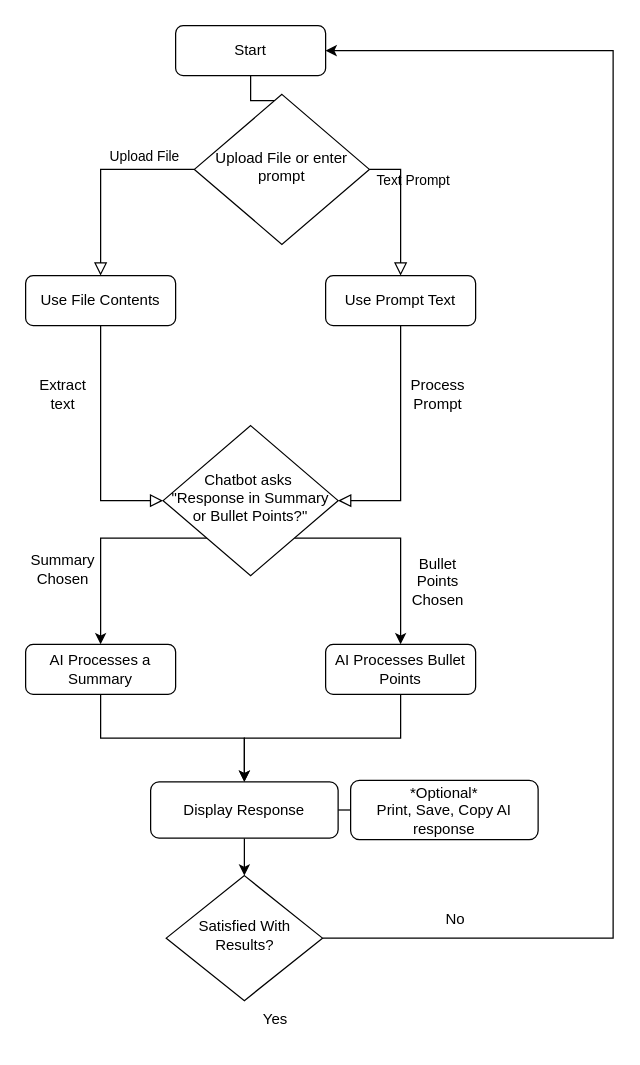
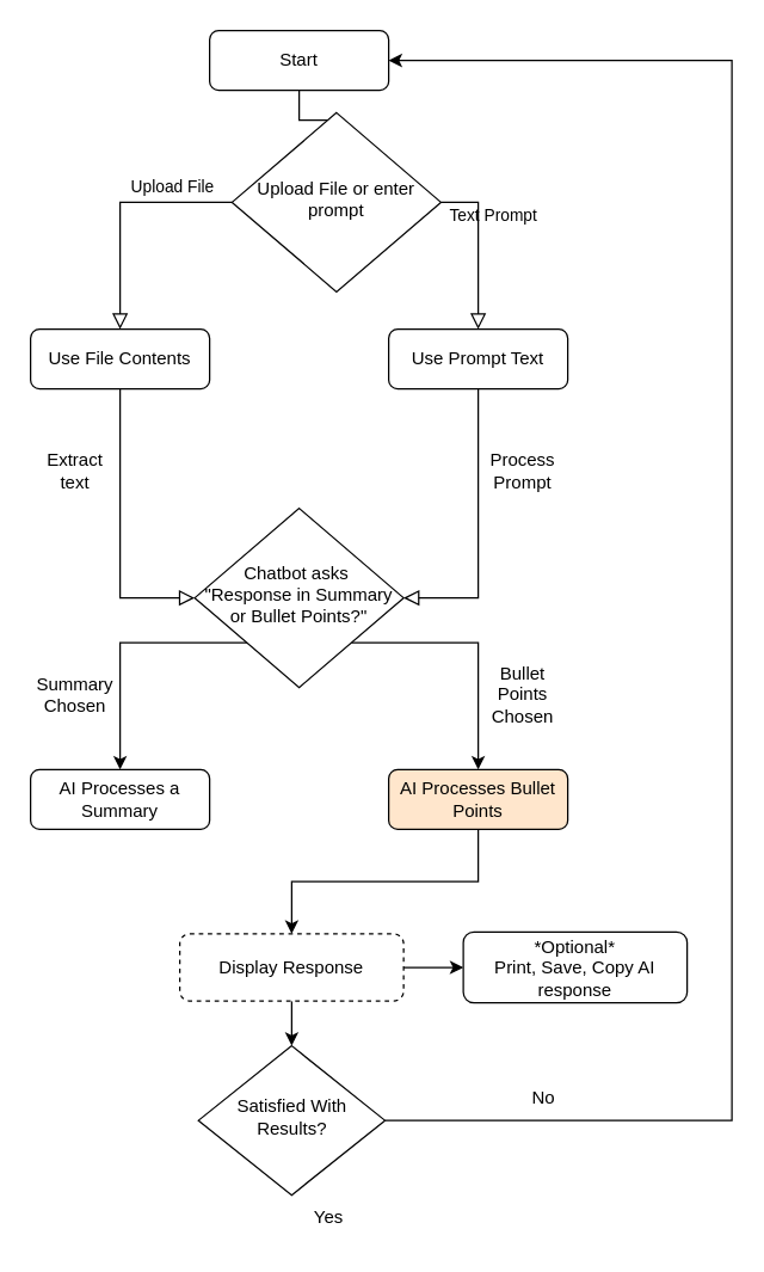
  <mxCell id="0" />
  <mxCell id="1" parent="0" />
  <mxCell id="2" value="" style="rounded=0;html=1;jettySize=auto;orthogonalLoop=1;fontSize=11;endArrow=block;endFill=0;endSize=8;strokeWidth=1;shadow=0;labelBackgroundColor=none;edgeStyle=orthogonalEdgeStyle;" parent="1" source="3" target="6" edge="1"><mxGeometry relative="1" as="geometry" /></mxCell>
  <mxCell id="3" value="Start" style="rounded=1;whiteSpace=wrap;html=1;fontSize=12;glass=0;strokeWidth=1;shadow=0;" parent="1" vertex="1"><mxGeometry x="140" y="20" width="120" height="40" as="geometry" /></mxCell>
  <mxCell id="4" value="Upload File" style="rounded=0;html=1;jettySize=auto;orthogonalLoop=1;fontSize=11;endArrow=block;endFill=0;endSize=8;strokeWidth=1;shadow=0;labelBackgroundColor=none;edgeStyle=orthogonalEdgeStyle;exitX=0;exitY=0.5;exitDx=0;exitDy=0;entryX=0.5;entryY=0;entryDx=0;entryDy=0;" parent="1" source="6" target="8" edge="1"><mxGeometry x="-0.5" y="-10" relative="1" as="geometry"><mxPoint as="offset" /><mxPoint x="120" y="370" as="targetPoint" /></mxGeometry></mxCell>
  <mxCell id="5" value="Text Prompt" style="edgeStyle=orthogonalEdgeStyle;rounded=0;html=1;jettySize=auto;orthogonalLoop=1;fontSize=11;endArrow=block;endFill=0;endSize=8;strokeWidth=1;shadow=0;labelBackgroundColor=none;entryX=0.5;entryY=0;entryDx=0;entryDy=0;exitX=1;exitY=0.5;exitDx=0;exitDy=0;" parent="1" source="6" target="7" edge="1"><mxGeometry x="-0.385" y="10" relative="1" as="geometry"><mxPoint as="offset" /><mxPoint x="250.004" y="159.971" as="sourcePoint" /><mxPoint x="370.004" y="170" as="targetPoint" /></mxGeometry></mxCell>
  <mxCell id="6" value="Upload File or enter prompt" style="rhombus;whiteSpace=wrap;html=1;shadow=0;fontFamily=Helvetica;fontSize=12;align=center;strokeWidth=1;spacing=6;spacingTop=-4;" parent="1" vertex="1"><mxGeometry x="155" y="75" width="140" height="120" as="geometry" /></mxCell>
  <mxCell id="7" value="Use Prompt Text" style="rounded=1;whiteSpace=wrap;html=1;fontSize=12;glass=0;strokeWidth=1;shadow=0;" parent="1" vertex="1"><mxGeometry x="260" y="220" width="120" height="40" as="geometry" /></mxCell>
  <mxCell id="8" value="Use File Contents" style="rounded=1;whiteSpace=wrap;html=1;fontSize=12;glass=0;strokeWidth=1;shadow=0;" vertex="1" parent="1"><mxGeometry x="20" y="220" width="120" height="40" as="geometry" /></mxCell>
  <mxCell id="9" value="" style="rounded=0;html=1;jettySize=auto;orthogonalLoop=1;fontSize=11;endArrow=block;endFill=0;endSize=8;strokeWidth=1;shadow=0;labelBackgroundColor=none;edgeStyle=orthogonalEdgeStyle;exitX=0.5;exitY=1;exitDx=0;exitDy=0;entryX=0;entryY=0.5;entryDx=0;entryDy=0;" edge="1" parent="1" source="8" target="13"><mxGeometry x="-0.5" y="-10" relative="1" as="geometry"><mxPoint as="offset" /><mxPoint x="120" y="310" as="sourcePoint" /><mxPoint x="80" y="410" as="targetPoint" /><Array as="points"><mxPoint x="80" y="400" /></Array></mxGeometry></mxCell>
  <mxCell id="10" value="Extract text" style="text;html=1;whiteSpace=wrap;strokeColor=none;fillColor=none;align=center;verticalAlign=middle;rounded=0;" vertex="1" parent="1"><mxGeometry x="20" y="300" width="60" height="30" as="geometry" /></mxCell>
  <mxCell id="11" style="edgeStyle=orthogonalEdgeStyle;rounded=0;orthogonalLoop=1;jettySize=auto;html=1;exitX=0;exitY=1;exitDx=0;exitDy=0;entryX=0.5;entryY=0;entryDx=0;entryDy=0;" edge="1" parent="1" source="13" target="17"><mxGeometry relative="1" as="geometry"><mxPoint x="80" y="560" as="targetPoint" /><Array as="points"><mxPoint x="80" y="430" /></Array></mxGeometry></mxCell>
  <mxCell id="12" style="edgeStyle=orthogonalEdgeStyle;rounded=0;orthogonalLoop=1;jettySize=auto;html=1;exitX=1;exitY=1;exitDx=0;exitDy=0;entryX=0.5;entryY=0;entryDx=0;entryDy=0;" edge="1" parent="1" source="13" target="19"><mxGeometry relative="1" as="geometry"><mxPoint x="300" y="560" as="targetPoint" /><Array as="points"><mxPoint x="320" y="430" /></Array></mxGeometry></mxCell>
  <mxCell id="13" value="Chatbot asks&amp;nbsp;&lt;div&gt;&quot;Response in Summary or Bullet Points?&quot;&lt;/div&gt;" style="rhombus;whiteSpace=wrap;html=1;shadow=0;fontFamily=Helvetica;fontSize=12;align=center;strokeWidth=1;spacing=6;spacingTop=-4;" vertex="1" parent="1"><mxGeometry x="130" y="340" width="140" height="120" as="geometry" /></mxCell>
  <mxCell id="14" value="" style="rounded=0;html=1;jettySize=auto;orthogonalLoop=1;fontSize=11;endArrow=block;endFill=0;endSize=8;strokeWidth=1;shadow=0;labelBackgroundColor=none;edgeStyle=orthogonalEdgeStyle;exitX=0.5;exitY=1;exitDx=0;exitDy=0;entryX=1;entryY=0.5;entryDx=0;entryDy=0;" edge="1" parent="1" source="7" target="13"><mxGeometry x="-0.5" y="-10" relative="1" as="geometry"><mxPoint as="offset" /><mxPoint x="320" y="270" as="sourcePoint" /><mxPoint x="370" y="410" as="targetPoint" /><Array as="points"><mxPoint x="320" y="400" /></Array></mxGeometry></mxCell>
  <mxCell id="15" value="Process Prompt" style="text;html=1;whiteSpace=wrap;strokeColor=none;fillColor=none;align=center;verticalAlign=middle;rounded=0;" vertex="1" parent="1"><mxGeometry x="320" y="300" width="60" height="30" as="geometry" /></mxCell>
- <mxCell id="16" value="" style="edgeStyle=orthogonalEdgeStyle;rounded=0;orthogonalLoop=1;jettySize=auto;html=1;" edge="1" parent="1" source="17" target="24"><mxGeometry relative="1" as="geometry" /></mxCell>
  <mxCell id="17" value="AI Processes a Summary" style="rounded=1;whiteSpace=wrap;html=1;fontSize=12;glass=0;strokeWidth=1;shadow=0;" vertex="1" parent="1"><mxGeometry x="20" y="515" width="120" height="40" as="geometry" /></mxCell>
  <mxCell id="18" style="edgeStyle=orthogonalEdgeStyle;rounded=0;orthogonalLoop=1;jettySize=auto;html=1;exitX=0.5;exitY=1;exitDx=0;exitDy=0;entryX=0.5;entryY=0;entryDx=0;entryDy=0;" edge="1" parent="1" source="19" target="24"><mxGeometry relative="1" as="geometry" /></mxCell>
- <mxCell id="19" value="AI Processes Bullet Points" style="rounded=1;whiteSpace=wrap;html=1;fontSize=12;glass=0;strokeWidth=1;shadow=0;" vertex="1" parent="1"><mxGeometry x="260" y="515" width="120" height="40" as="geometry" /></mxCell>
- <mxCell id="20" value="Summary Chosen" style="text;html=1;whiteSpace=wrap;strokeColor=none;fillColor=none;align=center;verticalAlign=middle;rounded=0;" vertex="1" parent="1"><mxGeometry x="20" y="440" width="60" height="30" as="geometry" /></mxCell>
+ <mxCell id="19" value="AI Processes Bullet Points" style="rounded=1;whiteSpace=wrap;html=1;fontSize=12;glass=0;strokeWidth=1;shadow=0;fillColor=#ffe6cc;" vertex="1" parent="1"><mxGeometry x="260" y="515" width="120" height="40" as="geometry" /></mxCell>
+ <mxCell id="20" value="Summary Chosen" style="text;html=1;whiteSpace=wrap;strokeColor=none;fillColor=none;align=center;verticalAlign=middle;rounded=0;" vertex="1" parent="1"><mxGeometry x="20" y="450" width="60" height="30" as="geometry" /></mxCell>
  <mxCell id="21" value="Bullet Points Chosen" style="text;html=1;whiteSpace=wrap;strokeColor=none;fillColor=none;align=center;verticalAlign=middle;rounded=0;" vertex="1" parent="1"><mxGeometry x="320" y="450" width="60" height="30" as="geometry" /></mxCell>
  <mxCell id="22" value="" style="edgeStyle=orthogonalEdgeStyle;rounded=0;orthogonalLoop=1;jettySize=auto;html=1;" edge="1" parent="1" source="24" target="25"><mxGeometry relative="1" as="geometry" /></mxCell>
  <mxCell id="23" value="" style="edgeStyle=orthogonalEdgeStyle;rounded=0;orthogonalLoop=1;jettySize=auto;html=1;" edge="1" parent="1" source="24" target="27"><mxGeometry relative="1" as="geometry" /></mxCell>
- <mxCell id="24" value="Display Response" style="whiteSpace=wrap;html=1;rounded=1;glass=0;strokeWidth=1;shadow=0;" vertex="1" parent="1"><mxGeometry x="120" y="625" width="150" height="45" as="geometry" /></mxCell>
- <mxCell id="25" value="*Optional*&lt;div&gt;Print, Save, Copy AI response&lt;/div&gt;" style="whiteSpace=wrap;html=1;rounded=1;glass=0;strokeWidth=1;shadow=0;" vertex="1" parent="1"><mxGeometry x="280" y="623.75" width="150" height="47.5" as="geometry" /></mxCell>
+ <mxCell id="24" value="Display Response" style="whiteSpace=wrap;html=1;rounded=1;glass=0;strokeWidth=1;shadow=0;dashed=1;" vertex="1" parent="1"><mxGeometry x="120" y="625" width="150" height="45" as="geometry" /></mxCell>
+ <mxCell id="25" value="*Optional*&lt;div&gt;Print, Save, Copy AI response&lt;/div&gt;" style="whiteSpace=wrap;html=1;rounded=1;glass=0;strokeWidth=1;shadow=0;" vertex="1" parent="1"><mxGeometry x="310" y="623.75" width="150" height="47.5" as="geometry" /></mxCell>
  <mxCell id="26" style="edgeStyle=elbowEdgeStyle;rounded=0;orthogonalLoop=1;jettySize=auto;html=1;exitX=1;exitY=0.5;exitDx=0;exitDy=0;entryX=1;entryY=0.5;entryDx=0;entryDy=0;" edge="1" parent="1" source="27" target="3"><mxGeometry relative="1" as="geometry"><mxPoint x="480" y="0" as="targetPoint" /><Array as="points"><mxPoint x="490" y="370" /></Array></mxGeometry></mxCell>
  <mxCell id="27" value="Satisfied With Results?" style="rhombus;whiteSpace=wrap;html=1;shadow=0;fontFamily=Helvetica;fontSize=12;align=center;strokeWidth=1;spacing=6;spacingTop=-4;" vertex="1" parent="1"><mxGeometry x="132.5" y="700" width="125" height="100" as="geometry" /></mxCell>
  <mxCell id="28" value="Yes" style="text;html=1;whiteSpace=wrap;strokeColor=none;fillColor=none;align=center;verticalAlign=middle;rounded=0;" vertex="1" parent="1"><mxGeometry x="190" y="800" width="60" height="30" as="geometry" /></mxCell>
  <mxCell id="29" value="No" style="text;html=1;whiteSpace=wrap;strokeColor=none;fillColor=none;align=center;verticalAlign=middle;rounded=0;" vertex="1" parent="1"><mxGeometry x="334" y="720" width="60" height="30" as="geometry" /></mxCell>
